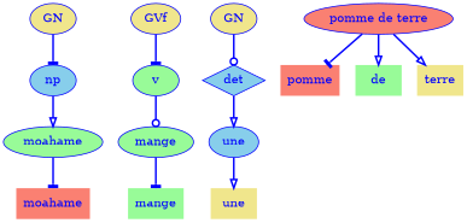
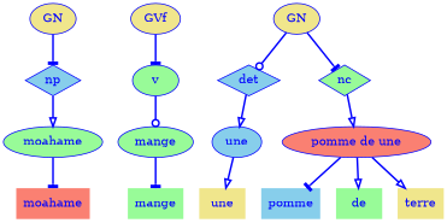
  digraph {
    node [fillcolor=palegreen fontcolor=blue shape=plaintext style=filled color=blue]
    edge [arrowhead=tee color=blue fontcolor=blue minlen=1 style=bold]
    n1 [fillcolor=salmon height=0.50 label=moahame width=1.17 color=""]
    n2 [height=0.50 label=moahame shape=ellipse width=1.61]
-   n3 [fillcolor=skyblue height=0.50 label=np shape=ellipse width=0.75]
+   n3 [fillcolor=skyblue height=0.50 label=np shape=diamond width=0.75]
    n4 [arrowhead=doubleoctagon fillcolor=khaki height=0.50 label=GN width=0.75 shape=""]
    n5 [height=0.50 label=mange width=0.86 color=""]
    n6 [height=0.50 label=mange shape=ellipse width=1.22]
    n7 [height=0.50 label=v shape=ellipse width=0.75]
    n8 [arrowhead=doubleoctagon fillcolor=khaki height=0.50 label=GVf width=0.81 shape=""]
    n9 [fillcolor=khaki height=0.50 label=une width=0.75 color=""]
    n10 [fillcolor=skyblue height=0.50 label=une shape=ellipse width=0.81]
    n11 [fillcolor=skyblue height=0.50 label=det shape=diamond width=0.75]
-   n12 [fillcolor=salmon height=0.50 label=pomme width=0.92 color=""]
+   n12 [fillcolor=skyblue height=0.50 label=pomme width=0.92 color=""]
    n13 [height=0.50 label=de width=0.75 color=""]
    n14 [fillcolor=khaki height=0.50 label=terre width=0.75]
-   n15 [fillcolor=salmon height=0.50 label="pomme de terre" shape=ellipse width=2.42]
+   n15 [fillcolor=salmon height=0.50 label="pomme de une" shape=ellipse width=2.42]
+   n16 [height=0.50 label=nc shape=diamond width=0.75]
    n17 [arrowhead=doubleoctagon fillcolor=khaki height=0.50 label=GN width=0.75 shape=""]
    n2 -> n1
    n3 -> n2 [arrowhead=onormal]
    n4 -> n3 [shape=normal]
    n6 -> n5
    n7 -> n6 [arrowhead=odot]
    n8 -> n7 [shape=normal]
    n10 -> n9 [arrowhead=onormal]
    n11 -> n10 [arrowhead=onormal]
    n15 -> n12
    n15 -> n13 [arrowhead=onormal]
    n15 -> n14 [arrowhead=onormal]
+   n16 -> n15 [arrowhead=onormal]
    n17 -> n11 [arrowhead=odot shape=normal]
+   n17 -> n16 [shape=normal]
  }
